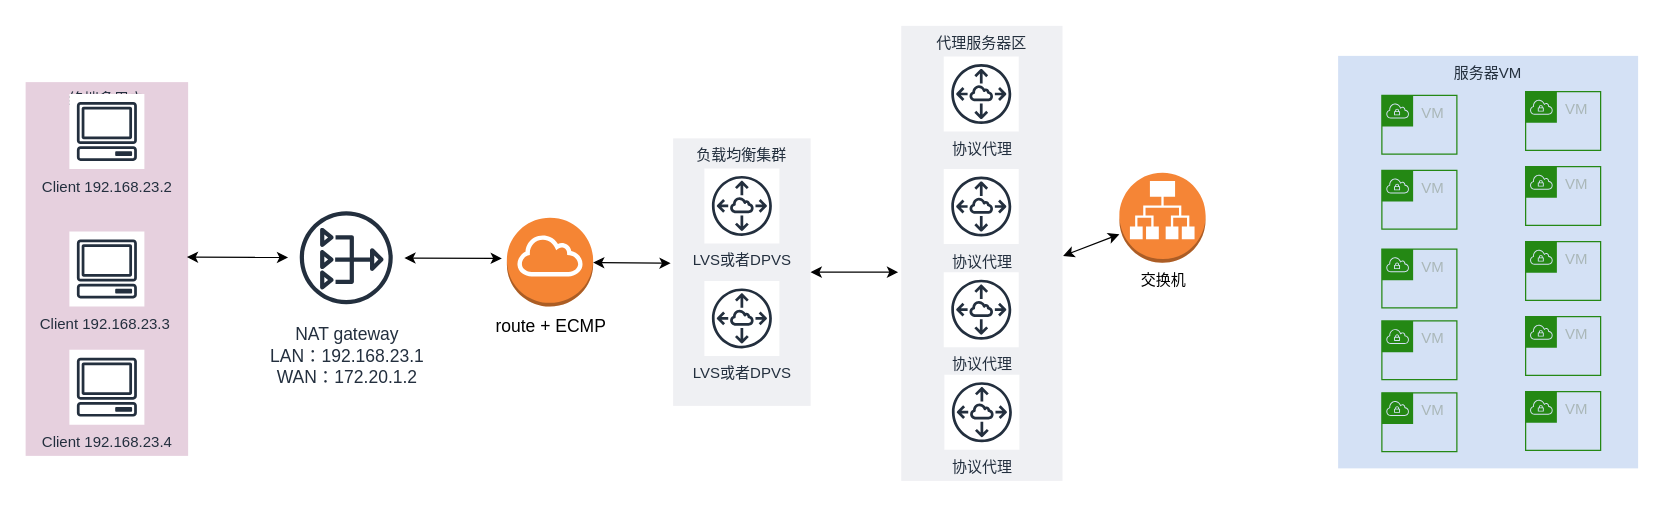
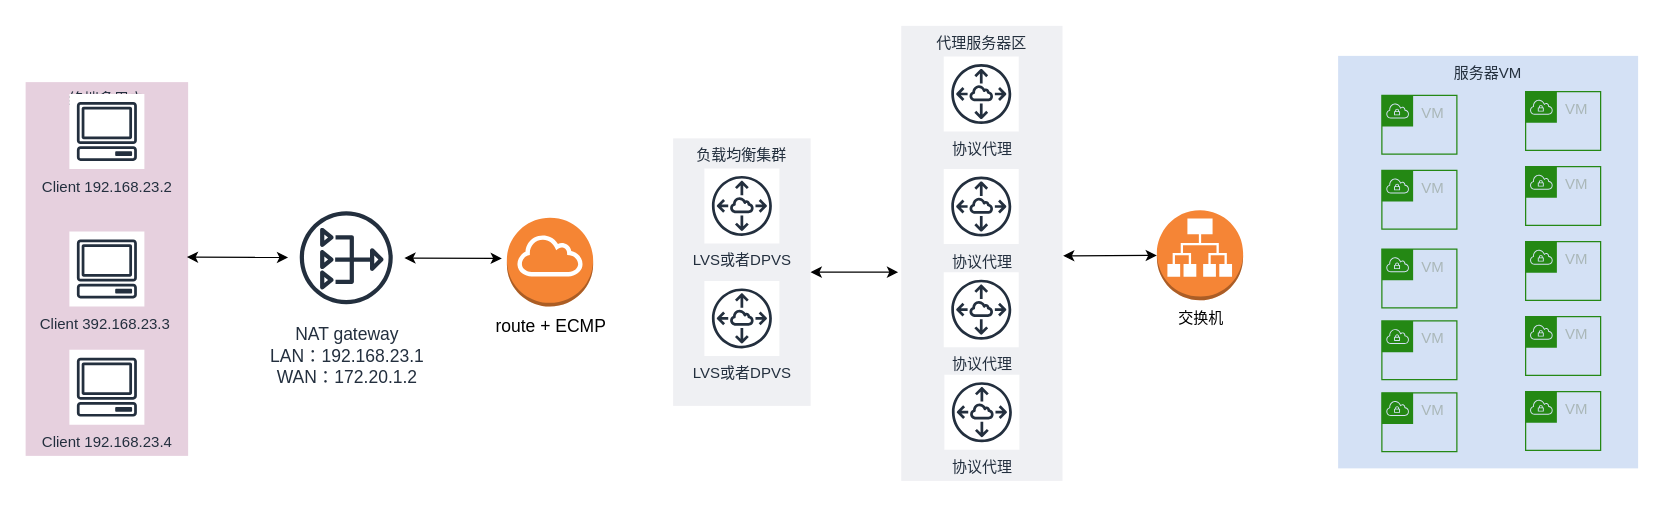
  <mxCell id="0" />
  <mxCell id="1" parent="0" />
  <mxCell id="2" value="服务器VM" style="fillColor=#D4E1F5;strokeColor=none;dashed=0;verticalAlign=top;fontStyle=0;fontColor=#232F3D;" vertex="1" parent="1"><mxGeometry x="1070" y="44" width="240" height="330" as="geometry" /></mxCell>
  <mxCell id="3" value="终端多用户" style="fillColor=#E6D0DE;strokeColor=none;dashed=0;verticalAlign=top;fontStyle=0;fontColor=#232F3D;" vertex="1" parent="1"><mxGeometry x="20" y="65" width="130" height="299" as="geometry" /></mxCell>
  <mxCell id="4" value="&lt;span style=&quot;font-size: 14px&quot;&gt;route + ECMP&lt;/span&gt;" style="outlineConnect=0;dashed=0;verticalLabelPosition=bottom;verticalAlign=top;align=center;html=1;shape=mxgraph.aws3.internet_gateway;fillColor=#F58534;gradientColor=none;" vertex="1" parent="1"><mxGeometry x="405" y="173.5" width="69" height="71" as="geometry" /></mxCell>
  <mxCell id="5" value="Client 192.168.23.2" style="outlineConnect=0;fontColor=#232F3E;gradientColor=none;strokeColor=#232F3E;fillColor=#ffffff;dashed=0;verticalLabelPosition=bottom;verticalAlign=top;align=center;html=1;fontSize=12;fontStyle=0;aspect=fixed;shape=mxgraph.aws4.resourceIcon;resIcon=mxgraph.aws4.client;" vertex="1" parent="1"><mxGeometry x="55" y="74.5" width="60" height="60" as="geometry" /></mxCell>
  <mxCell id="6" value="&lt;font style=&quot;font-size: 14px&quot;&gt;NAT gateway&lt;br&gt;LAN：192.168.23.1&lt;br&gt;WAN：172.20.1.2&lt;br&gt;&lt;/font&gt;" style="outlineConnect=0;fontColor=#232F3E;gradientColor=none;strokeColor=#232F3E;fillColor=#ffffff;dashed=0;verticalLabelPosition=bottom;verticalAlign=top;align=center;html=1;fontSize=12;fontStyle=0;aspect=fixed;shape=mxgraph.aws4.resourceIcon;resIcon=mxgraph.aws4.nat_gateway;" vertex="1" parent="1"><mxGeometry x="230" y="159" width="93" height="93" as="geometry" /></mxCell>
- <mxCell id="7" value="Client 192.168.23.3&amp;nbsp;&lt;br&gt;" style="outlineConnect=0;fontColor=#232F3E;gradientColor=none;strokeColor=#232F3E;fillColor=#ffffff;dashed=0;verticalLabelPosition=bottom;verticalAlign=top;align=center;html=1;fontSize=12;fontStyle=0;aspect=fixed;shape=mxgraph.aws4.resourceIcon;resIcon=mxgraph.aws4.client;" vertex="1" parent="1"><mxGeometry x="55" y="184.5" width="60" height="60" as="geometry" /></mxCell>
+ <mxCell id="7" value="Client 392.168.23.3&amp;nbsp;&lt;br&gt;" style="outlineConnect=0;fontColor=#232F3E;gradientColor=none;strokeColor=#232F3E;fillColor=#ffffff;dashed=0;verticalLabelPosition=bottom;verticalAlign=top;align=center;html=1;fontSize=12;fontStyle=0;aspect=fixed;shape=mxgraph.aws4.resourceIcon;resIcon=mxgraph.aws4.client;" vertex="1" parent="1"><mxGeometry x="55" y="184.5" width="60" height="60" as="geometry" /></mxCell>
  <mxCell id="8" value="Client 192.168.23.4" style="outlineConnect=0;fontColor=#232F3E;gradientColor=none;strokeColor=#232F3E;fillColor=#ffffff;dashed=0;verticalLabelPosition=bottom;verticalAlign=top;align=center;html=1;fontSize=12;fontStyle=0;aspect=fixed;shape=mxgraph.aws4.resourceIcon;resIcon=mxgraph.aws4.client;" vertex="1" parent="1"><mxGeometry x="55" y="279" width="60" height="60" as="geometry" /></mxCell>
  <mxCell id="9" value="代理服务器区" style="fillColor=#EFF0F3;strokeColor=none;dashed=0;verticalAlign=top;fontStyle=0;fontColor=#232F3D;" vertex="1" parent="1"><mxGeometry x="720.5" y="20" width="129" height="364" as="geometry" /></mxCell>
  <mxCell id="10" value="协议代理&lt;br&gt;" style="outlineConnect=0;fontColor=#232F3E;gradientColor=none;strokeColor=#232F3E;fillColor=#ffffff;dashed=0;verticalLabelPosition=bottom;verticalAlign=top;align=center;html=1;fontSize=12;fontStyle=0;aspect=fixed;shape=mxgraph.aws4.resourceIcon;resIcon=mxgraph.aws4.peering;" vertex="1" parent="1"><mxGeometry x="754.5" y="134.5" width="60" height="60" as="geometry" /></mxCell>
  <mxCell id="11" value="协议代理&lt;br&gt;" style="outlineConnect=0;fontColor=#232F3E;gradientColor=none;strokeColor=#232F3E;fillColor=#ffffff;dashed=0;verticalLabelPosition=bottom;verticalAlign=top;align=center;html=1;fontSize=12;fontStyle=0;aspect=fixed;shape=mxgraph.aws4.resourceIcon;resIcon=mxgraph.aws4.peering;" vertex="1" parent="1"><mxGeometry x="754.5" y="217" width="60" height="60" as="geometry" /></mxCell>
  <mxCell id="12" value="VM" style="points=[[0,0],[0.25,0],[0.5,0],[0.75,0],[1,0],[1,0.25],[1,0.5],[1,0.75],[1,1],[0.75,1],[0.5,1],[0.25,1],[0,1],[0,0.75],[0,0.5],[0,0.25]];outlineConnect=0;gradientColor=none;html=1;whiteSpace=wrap;fontSize=12;fontStyle=0;shape=mxgraph.aws4.group;grIcon=mxgraph.aws4.group_vpc;strokeColor=#248814;fillColor=none;verticalAlign=top;align=left;spacingLeft=30;fontColor=#AAB7B8;dashed=0;" vertex="1" parent="1"><mxGeometry x="1105" y="75.5" width="60" height="47" as="geometry" /></mxCell>
  <mxCell id="13" value="VM" style="points=[[0,0],[0.25,0],[0.5,0],[0.75,0],[1,0],[1,0.25],[1,0.5],[1,0.75],[1,1],[0.75,1],[0.5,1],[0.25,1],[0,1],[0,0.75],[0,0.5],[0,0.25]];outlineConnect=0;gradientColor=none;html=1;whiteSpace=wrap;fontSize=12;fontStyle=0;shape=mxgraph.aws4.group;grIcon=mxgraph.aws4.group_vpc;strokeColor=#248814;fillColor=none;verticalAlign=top;align=left;spacingLeft=30;fontColor=#AAB7B8;dashed=0;" vertex="1" parent="1"><mxGeometry x="1105" y="135.5" width="60" height="47" as="geometry" /></mxCell>
  <mxCell id="14" value="VM" style="points=[[0,0],[0.25,0],[0.5,0],[0.75,0],[1,0],[1,0.25],[1,0.5],[1,0.75],[1,1],[0.75,1],[0.5,1],[0.25,1],[0,1],[0,0.75],[0,0.5],[0,0.25]];outlineConnect=0;gradientColor=none;html=1;whiteSpace=wrap;fontSize=12;fontStyle=0;shape=mxgraph.aws4.group;grIcon=mxgraph.aws4.group_vpc;strokeColor=#248814;fillColor=none;verticalAlign=top;align=left;spacingLeft=30;fontColor=#AAB7B8;dashed=0;" vertex="1" parent="1"><mxGeometry x="1105" y="198.5" width="60" height="47" as="geometry" /></mxCell>
  <mxCell id="15" value="VM" style="points=[[0,0],[0.25,0],[0.5,0],[0.75,0],[1,0],[1,0.25],[1,0.5],[1,0.75],[1,1],[0.75,1],[0.5,1],[0.25,1],[0,1],[0,0.75],[0,0.5],[0,0.25]];outlineConnect=0;gradientColor=none;html=1;whiteSpace=wrap;fontSize=12;fontStyle=0;shape=mxgraph.aws4.group;grIcon=mxgraph.aws4.group_vpc;strokeColor=#248814;fillColor=none;verticalAlign=top;align=left;spacingLeft=30;fontColor=#AAB7B8;dashed=0;" vertex="1" parent="1"><mxGeometry x="1105" y="256" width="60" height="47" as="geometry" /></mxCell>
  <mxCell id="16" value="VM" style="points=[[0,0],[0.25,0],[0.5,0],[0.75,0],[1,0],[1,0.25],[1,0.5],[1,0.75],[1,1],[0.75,1],[0.5,1],[0.25,1],[0,1],[0,0.75],[0,0.5],[0,0.25]];outlineConnect=0;gradientColor=none;html=1;whiteSpace=wrap;fontSize=12;fontStyle=0;shape=mxgraph.aws4.group;grIcon=mxgraph.aws4.group_vpc;strokeColor=#248814;fillColor=none;verticalAlign=top;align=left;spacingLeft=30;fontColor=#AAB7B8;dashed=0;" vertex="1" parent="1"><mxGeometry x="1105" y="313.5" width="60" height="47" as="geometry" /></mxCell>
- <mxCell id="17" value="交换机" style="outlineConnect=0;dashed=0;verticalLabelPosition=bottom;verticalAlign=top;align=center;html=1;shape=mxgraph.aws3.application_load_balancer;fillColor=#F58536;gradientColor=none;" vertex="1" parent="1"><mxGeometry x="895" y="137.5" width="69" height="72" as="geometry" /></mxCell>
+ <mxCell id="17" value="交换机" style="outlineConnect=0;dashed=0;verticalLabelPosition=bottom;verticalAlign=top;align=center;html=1;shape=mxgraph.aws3.application_load_balancer;fillColor=#F58536;gradientColor=none;" vertex="1" parent="1"><mxGeometry x="925" y="167.5" width="69" height="72" as="geometry" /></mxCell>
  <mxCell id="18" value="VM" style="points=[[0,0],[0.25,0],[0.5,0],[0.75,0],[1,0],[1,0.25],[1,0.5],[1,0.75],[1,1],[0.75,1],[0.5,1],[0.25,1],[0,1],[0,0.75],[0,0.5],[0,0.25]];outlineConnect=0;gradientColor=none;html=1;whiteSpace=wrap;fontSize=12;fontStyle=0;shape=mxgraph.aws4.group;grIcon=mxgraph.aws4.group_vpc;strokeColor=#248814;fillColor=none;verticalAlign=top;align=left;spacingLeft=30;fontColor=#AAB7B8;dashed=0;" vertex="1" parent="1"><mxGeometry x="1220" y="72.5" width="60" height="47" as="geometry" /></mxCell>
  <mxCell id="19" value="VM" style="points=[[0,0],[0.25,0],[0.5,0],[0.75,0],[1,0],[1,0.25],[1,0.5],[1,0.75],[1,1],[0.75,1],[0.5,1],[0.25,1],[0,1],[0,0.75],[0,0.5],[0,0.25]];outlineConnect=0;gradientColor=none;html=1;whiteSpace=wrap;fontSize=12;fontStyle=0;shape=mxgraph.aws4.group;grIcon=mxgraph.aws4.group_vpc;strokeColor=#248814;fillColor=none;verticalAlign=top;align=left;spacingLeft=30;fontColor=#AAB7B8;dashed=0;" vertex="1" parent="1"><mxGeometry x="1220" y="132.5" width="60" height="47" as="geometry" /></mxCell>
  <mxCell id="20" value="VM" style="points=[[0,0],[0.25,0],[0.5,0],[0.75,0],[1,0],[1,0.25],[1,0.5],[1,0.75],[1,1],[0.75,1],[0.5,1],[0.25,1],[0,1],[0,0.75],[0,0.5],[0,0.25]];outlineConnect=0;gradientColor=none;html=1;whiteSpace=wrap;fontSize=12;fontStyle=0;shape=mxgraph.aws4.group;grIcon=mxgraph.aws4.group_vpc;strokeColor=#248814;fillColor=none;verticalAlign=top;align=left;spacingLeft=30;fontColor=#AAB7B8;dashed=0;" vertex="1" parent="1"><mxGeometry x="1220" y="192.5" width="60" height="47" as="geometry" /></mxCell>
  <mxCell id="21" value="VM" style="points=[[0,0],[0.25,0],[0.5,0],[0.75,0],[1,0],[1,0.25],[1,0.5],[1,0.75],[1,1],[0.75,1],[0.5,1],[0.25,1],[0,1],[0,0.75],[0,0.5],[0,0.25]];outlineConnect=0;gradientColor=none;html=1;whiteSpace=wrap;fontSize=12;fontStyle=0;shape=mxgraph.aws4.group;grIcon=mxgraph.aws4.group_vpc;strokeColor=#248814;fillColor=none;verticalAlign=top;align=left;spacingLeft=30;fontColor=#AAB7B8;dashed=0;" vertex="1" parent="1"><mxGeometry x="1220" y="252.5" width="60" height="47" as="geometry" /></mxCell>
  <mxCell id="22" value="VM" style="points=[[0,0],[0.25,0],[0.5,0],[0.75,0],[1,0],[1,0.25],[1,0.5],[1,0.75],[1,1],[0.75,1],[0.5,1],[0.25,1],[0,1],[0,0.75],[0,0.5],[0,0.25]];outlineConnect=0;gradientColor=none;html=1;whiteSpace=wrap;fontSize=12;fontStyle=0;shape=mxgraph.aws4.group;grIcon=mxgraph.aws4.group_vpc;strokeColor=#248814;fillColor=none;verticalAlign=top;align=left;spacingLeft=30;fontColor=#AAB7B8;dashed=0;" vertex="1" parent="1"><mxGeometry x="1220" y="312.5" width="60" height="47" as="geometry" /></mxCell>
  <mxCell id="23" value="" style="endArrow=classic;startArrow=classic;html=1;" edge="1" parent="1" target="6"><mxGeometry width="50" height="50" relative="1" as="geometry"><mxPoint x="149" y="205" as="sourcePoint" /><mxPoint x="70" y="505" as="targetPoint" /></mxGeometry></mxCell>
  <mxCell id="24" value="" style="endArrow=classic;startArrow=classic;html=1;" edge="1" parent="1" target="17"><mxGeometry width="50" height="50" relative="1" as="geometry"><mxPoint x="850" y="204" as="sourcePoint" /><mxPoint x="70" y="395" as="targetPoint" /></mxGeometry></mxCell>
  <mxCell id="25" value="协议代理&lt;br&gt;" style="outlineConnect=0;fontColor=#232F3E;gradientColor=none;strokeColor=#232F3E;fillColor=#ffffff;dashed=0;verticalLabelPosition=bottom;verticalAlign=top;align=center;html=1;fontSize=12;fontStyle=0;aspect=fixed;shape=mxgraph.aws4.resourceIcon;resIcon=mxgraph.aws4.peering;" vertex="1" parent="1"><mxGeometry x="755" y="299" width="60" height="60" as="geometry" /></mxCell>
  <mxCell id="26" value="协议代理&lt;br&gt;" style="outlineConnect=0;fontColor=#232F3E;gradientColor=none;strokeColor=#232F3E;fillColor=#ffffff;dashed=0;verticalLabelPosition=bottom;verticalAlign=top;align=center;html=1;fontSize=12;fontStyle=0;aspect=fixed;shape=mxgraph.aws4.resourceIcon;resIcon=mxgraph.aws4.peering;" vertex="1" parent="1"><mxGeometry x="754.5" y="44.5" width="60" height="60" as="geometry" /></mxCell>
  <mxCell id="27" value="负载均衡集群" style="fillColor=#EFF0F3;strokeColor=none;dashed=0;verticalAlign=top;fontStyle=0;fontColor=#232F3D;" vertex="1" parent="1"><mxGeometry x="538" y="110" width="110" height="214" as="geometry" /></mxCell>
  <mxCell id="28" value="LVS或者DPVS" style="outlineConnect=0;fontColor=#232F3E;gradientColor=none;strokeColor=#232F3E;fillColor=#ffffff;dashed=0;verticalLabelPosition=bottom;verticalAlign=top;align=center;html=1;fontSize=12;fontStyle=0;aspect=fixed;shape=mxgraph.aws4.resourceIcon;resIcon=mxgraph.aws4.peering;" vertex="1" parent="1"><mxGeometry x="563" y="224" width="60" height="60" as="geometry" /></mxCell>
  <mxCell id="29" value="LVS或者DPVS" style="outlineConnect=0;fontColor=#232F3E;gradientColor=none;strokeColor=#232F3E;fillColor=#ffffff;dashed=0;verticalLabelPosition=bottom;verticalAlign=top;align=center;html=1;fontSize=12;fontStyle=0;aspect=fixed;shape=mxgraph.aws4.resourceIcon;resIcon=mxgraph.aws4.peering;" vertex="1" parent="1"><mxGeometry x="563" y="134" width="60" height="60" as="geometry" /></mxCell>
  <mxCell id="30" value="" style="endArrow=classic;startArrow=classic;html=1;" edge="1" parent="1" source="6"><mxGeometry width="50" height="50" relative="1" as="geometry"><mxPoint x="323" y="255.5" as="sourcePoint" /><mxPoint x="401" y="206" as="targetPoint" /></mxGeometry></mxCell>
- <mxCell id="31" value="" style="endArrow=classic;startArrow=classic;html=1;entryX=-0.018;entryY=0.467;entryDx=0;entryDy=0;entryPerimeter=0;" edge="1" parent="1" source="4" target="27"><mxGeometry width="50" height="50" relative="1" as="geometry"><mxPoint x="470" y="234" as="sourcePoint" /><mxPoint x="520" y="184" as="targetPoint" /></mxGeometry></mxCell>
  <mxCell id="32" value="" style="endArrow=classic;startArrow=classic;html=1;exitX=1;exitY=0.5;exitDx=0;exitDy=0;" edge="1" parent="1" source="27"><mxGeometry width="50" height="50" relative="1" as="geometry"><mxPoint x="649" y="255" as="sourcePoint" /><mxPoint x="718" y="217" as="targetPoint" /><Array as="points"><mxPoint x="679" y="217" /></Array></mxGeometry></mxCell>
